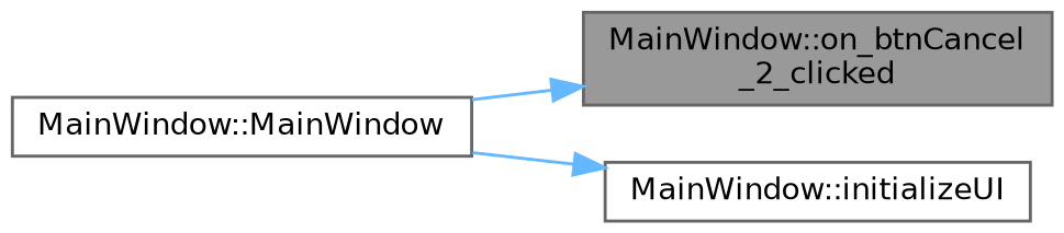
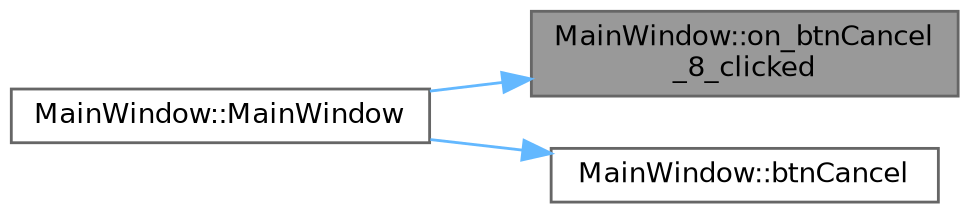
  digraph {
    rankdir=RL
    node [color=grey40 fillcolor=white fontname=Helvetica fontsize=10 shape=box style=filled]
    edge [color=steelblue1 dir=back fontname=Helvetica fontsize=10 labelfontname=Helvetica labelfontsize=10 style=solid]
-   n1 [color=gray40 fillcolor=grey60 fontcolor=black height=0.2 label="MainWindow::on_btnCancel\l_2_clicked" width=0.4]
+   n1 [color=gray40 fillcolor=grey60 fontcolor=black height=0.2 label="MainWindow::on_btnCancel\l_8_clicked" width=0.4]
    n2 [height=0.2 label="MainWindow::MainWindow" width=0.4]
-   n3 [height=0.2 label="MainWindow::initializeUI" width=0.4]
+   n3 [height=0.2 label="MainWindow::btnCancel" width=0.4]
    n1 -> n2
    n3 -> n2
  }
